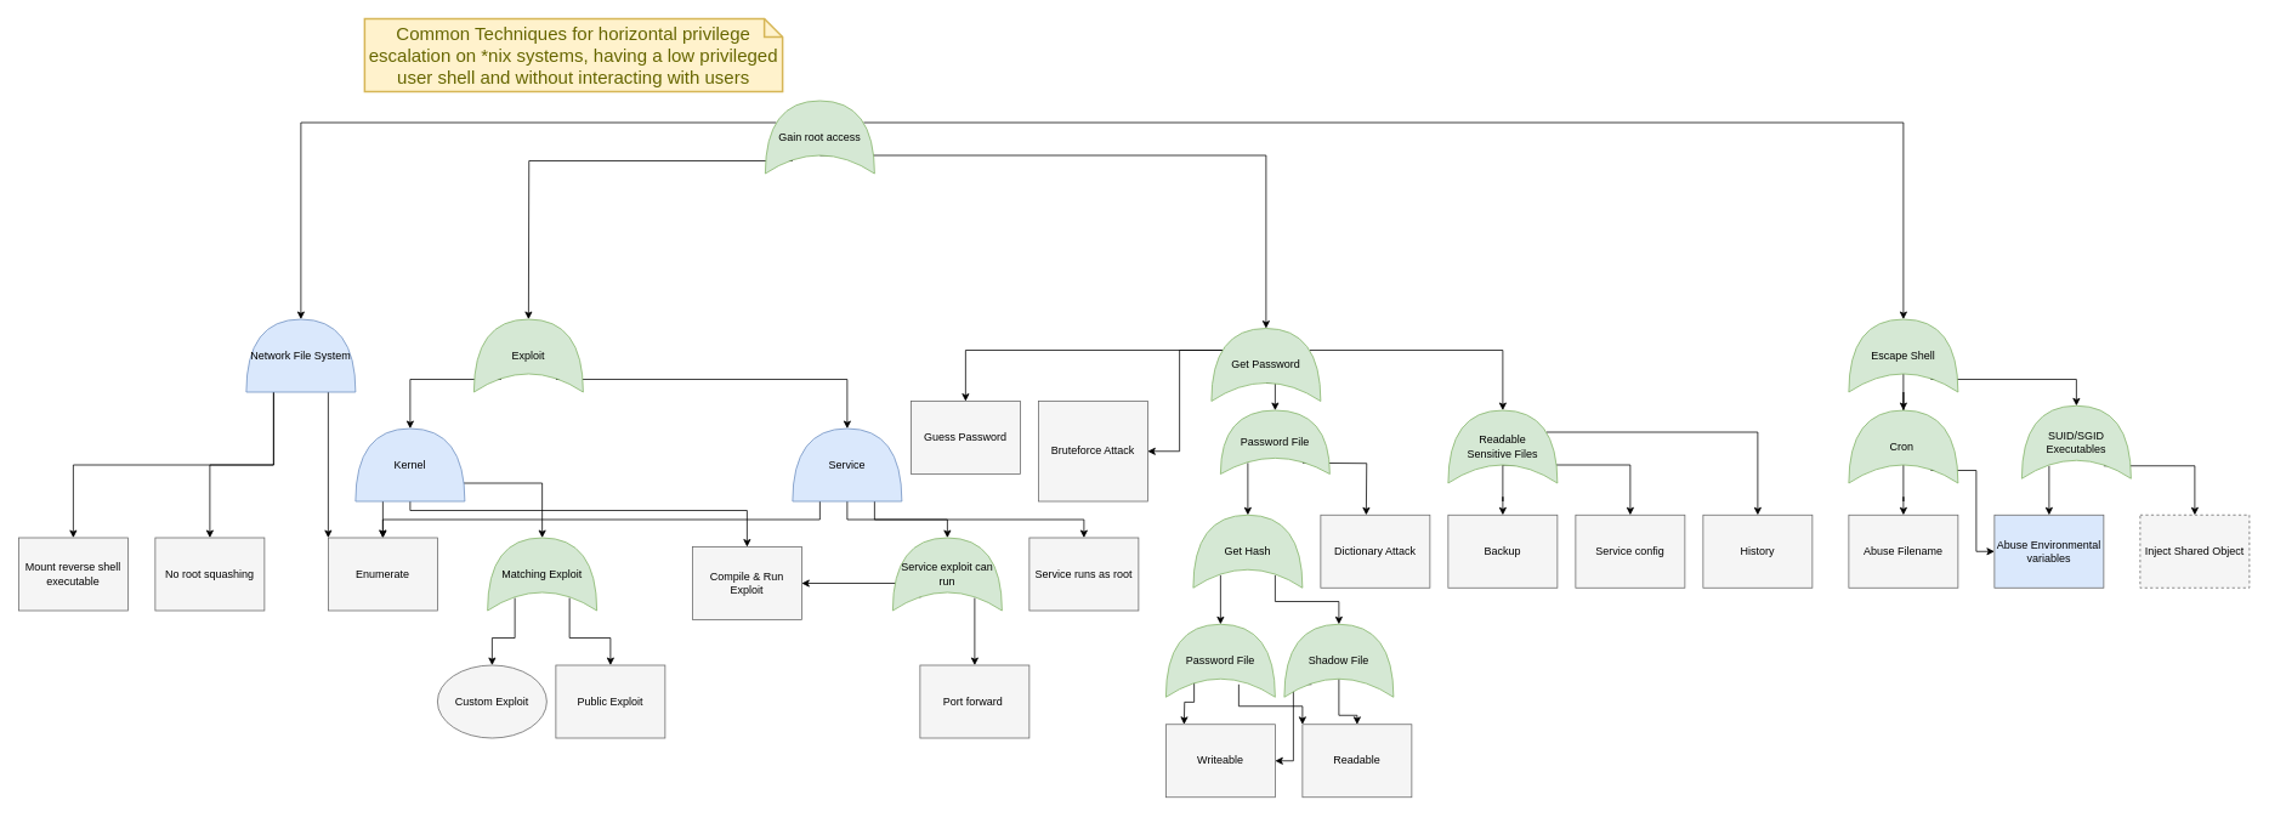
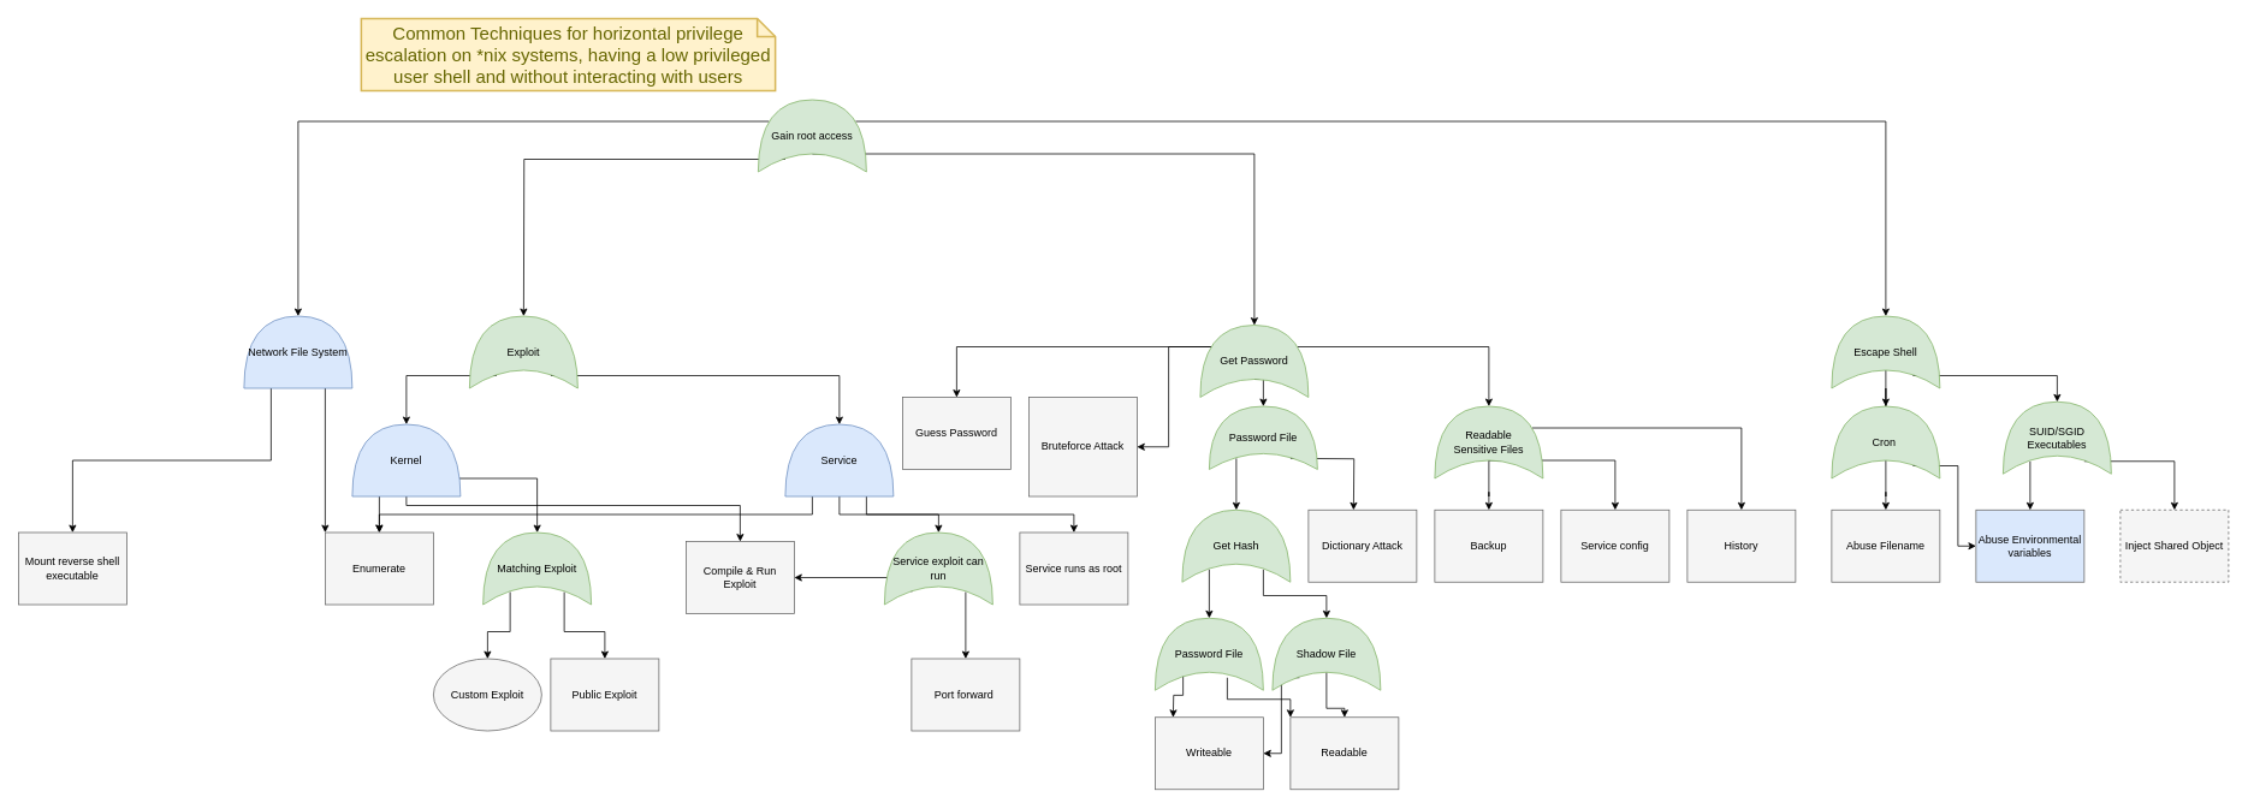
  <mxCell id="0" />
  <mxCell id="1" parent="0" />
  <mxCell id="2" style="edgeStyle=orthogonalEdgeStyle;rounded=0;orthogonalLoop=1;jettySize=auto;html=1;exitX=0.175;exitY=0.25;exitDx=0;exitDy=0;exitPerimeter=0;entryX=0.5;entryY=0;entryDx=0;entryDy=0;" parent="1" source="6" edge="1"><mxGeometry relative="1" as="geometry"><mxPoint x="580" y="350" as="targetPoint" /></mxGeometry></mxCell>
  <mxCell id="3" style="edgeStyle=orthogonalEdgeStyle;rounded=0;orthogonalLoop=1;jettySize=auto;html=1;exitX=0.25;exitY=0.5;exitDx=0;exitDy=0;exitPerimeter=0;entryX=1;entryY=0.5;entryDx=0;entryDy=0;entryPerimeter=0;" parent="1" source="6" target="50" edge="1"><mxGeometry relative="1" as="geometry" /></mxCell>
  <mxCell id="4" style="edgeStyle=orthogonalEdgeStyle;rounded=0;orthogonalLoop=1;jettySize=auto;html=1;exitX=0.7;exitY=0.9;exitDx=0;exitDy=0;exitPerimeter=0;entryX=1;entryY=0.5;entryDx=0;entryDy=0;entryPerimeter=0;" parent="1" source="6" target="60" edge="1"><mxGeometry relative="1" as="geometry" /></mxCell>
  <mxCell id="5" style="edgeStyle=orthogonalEdgeStyle;rounded=0;orthogonalLoop=1;jettySize=auto;html=1;exitX=0.7;exitY=0.1;exitDx=0;exitDy=0;exitPerimeter=0;entryX=1;entryY=0.5;entryDx=0;entryDy=0;entryPerimeter=0;" parent="1" source="6" target="73" edge="1"><mxGeometry relative="1" as="geometry" /></mxCell>
  <mxCell id="6" value="Gain root access" style="shape=xor;whiteSpace=wrap;html=1;fillColor=#d5e8d4;strokeColor=#82b366;direction=north;" parent="1" vertex="1"><mxGeometry x="840" y="110" width="120" height="80" as="geometry" /></mxCell>
  <mxCell id="7" value="Enumerate" style="rounded=0;whiteSpace=wrap;html=1;fillColor=#f5f5f5;strokeColor=#666666;" parent="1" vertex="1"><mxGeometry y="590" width="120" height="80" as="geometry" x="360" /></mxCell>
  <mxCell id="8" value="Compile &amp;amp; Run Exploit" style="rounded=0;whiteSpace=wrap;html=1;fillColor=#f5f5f5;strokeColor=#666666;" parent="1" vertex="1"><mxGeometry x="760" y="600" width="120" height="80" as="geometry" /></mxCell>
  <mxCell id="9" style="edgeStyle=orthogonalEdgeStyle;rounded=0;orthogonalLoop=1;jettySize=auto;html=1;exitX=0.175;exitY=0.75;exitDx=0;exitDy=0;exitPerimeter=0;entryX=0.5;entryY=0;entryDx=0;entryDy=0;" parent="1" source="29" target="10" edge="1"><mxGeometry relative="1" as="geometry" /></mxCell>
  <mxCell id="10" value="Public Exploit" style="rounded=0;whiteSpace=wrap;html=1;fillColor=#f5f5f5;strokeColor=#666666;" parent="1" vertex="1"><mxGeometry x="610" y="730" width="120" height="80" as="geometry" /></mxCell>
  <mxCell id="11" value="Custom Exploit" style="ellipse;whiteSpace=wrap;html=1;fillColor=#f5f5f5;strokeColor=#666666;" parent="1" vertex="1"><mxGeometry x="480" y="730" width="120" height="80" as="geometry" /></mxCell>
  <mxCell id="12" style="edgeStyle=orthogonalEdgeStyle;rounded=0;orthogonalLoop=1;jettySize=auto;html=1;exitX=0;exitY=0.25;exitDx=0;exitDy=0;exitPerimeter=0;entryX=0.5;entryY=0;entryDx=0;entryDy=0;" parent="1" source="15" target="7" edge="1"><mxGeometry relative="1" as="geometry" /></mxCell>
  <mxCell id="13" style="edgeStyle=orthogonalEdgeStyle;rounded=0;orthogonalLoop=1;jettySize=auto;html=1;exitX=0;exitY=0.5;exitDx=0;exitDy=0;exitPerimeter=0;entryX=1;entryY=0.5;entryDx=0;entryDy=0;entryPerimeter=0;" parent="1" source="15" target="25" edge="1"><mxGeometry relative="1" as="geometry" /></mxCell>
  <mxCell id="14" style="edgeStyle=orthogonalEdgeStyle;rounded=0;orthogonalLoop=1;jettySize=auto;html=1;exitX=0;exitY=0.75;exitDx=0;exitDy=0;exitPerimeter=0;entryX=0.5;entryY=0;entryDx=0;entryDy=0;" parent="1" source="15" target="27" edge="1"><mxGeometry relative="1" as="geometry" /></mxCell>
  <mxCell id="15" value="Service" style="shape=or;whiteSpace=wrap;html=1;direction=north;fillColor=#dae8fc;strokeColor=#6c8ebf;" parent="1" vertex="1"><mxGeometry x="870" y="470" width="120" height="80" as="geometry" /></mxCell>
  <mxCell id="16" style="edgeStyle=orthogonalEdgeStyle;rounded=0;orthogonalLoop=1;jettySize=auto;html=1;exitX=0.175;exitY=0.25;exitDx=0;exitDy=0;exitPerimeter=0;" parent="1" source="18" target="22" edge="1"><mxGeometry relative="1" as="geometry" /></mxCell>
  <mxCell id="17" style="edgeStyle=orthogonalEdgeStyle;rounded=0;orthogonalLoop=1;jettySize=auto;html=1;exitX=0.175;exitY=0.75;exitDx=0;exitDy=0;exitPerimeter=0;entryX=1;entryY=0.5;entryDx=0;entryDy=0;entryPerimeter=0;" parent="1" source="18" target="15" edge="1"><mxGeometry relative="1" as="geometry" /></mxCell>
  <mxCell id="18" value="Exploit" style="shape=xor;whiteSpace=wrap;html=1;fillColor=#d5e8d4;strokeColor=#82b366;direction=north;" parent="1" vertex="1"><mxGeometry x="520" y="350" width="120" height="80" as="geometry" /></mxCell>
  <mxCell id="19" style="edgeStyle=orthogonalEdgeStyle;rounded=0;orthogonalLoop=1;jettySize=auto;html=1;exitX=0;exitY=0.25;exitDx=0;exitDy=0;exitPerimeter=0;" parent="1" source="22" target="7" edge="1"><mxGeometry relative="1" as="geometry" /></mxCell>
  <mxCell id="20" style="edgeStyle=orthogonalEdgeStyle;rounded=0;orthogonalLoop=1;jettySize=auto;html=1;exitX=0;exitY=0.5;exitDx=0;exitDy=0;exitPerimeter=0;entryX=0.5;entryY=0;entryDx=0;entryDy=0;" parent="1" source="22" target="8" edge="1"><mxGeometry relative="1" as="geometry"><Array as="points"><mxPoint x="450" y="560" /><mxPoint x="820" y="560" /></Array></mxGeometry></mxCell>
  <mxCell id="21" style="edgeStyle=orthogonalEdgeStyle;rounded=0;orthogonalLoop=1;jettySize=auto;html=1;exitX=0;exitY=0.75;exitDx=0;exitDy=0;exitPerimeter=0;entryX=1;entryY=0.5;entryDx=0;entryDy=0;entryPerimeter=0;" parent="1" source="22" target="29" edge="1"><mxGeometry relative="1" as="geometry"><Array as="points"><mxPoint x="480" y="530" /><mxPoint x="595" y="530" /></Array></mxGeometry></mxCell>
  <mxCell id="22" value="Kernel" style="shape=or;whiteSpace=wrap;html=1;direction=north;fillColor=#dae8fc;strokeColor=#6c8ebf;" parent="1" vertex="1"><mxGeometry x="390" y="470" width="120" height="80" as="geometry" /></mxCell>
  <mxCell id="23" style="edgeStyle=orthogonalEdgeStyle;rounded=0;orthogonalLoop=1;jettySize=auto;html=1;exitX=0.175;exitY=0.75;exitDx=0;exitDy=0;exitPerimeter=0;entryX=0.5;entryY=0;entryDx=0;entryDy=0;" parent="1" source="25" target="26" edge="1"><mxGeometry relative="1" as="geometry"><mxPoint x="660" y="710" as="targetPoint" /></mxGeometry></mxCell>
  <mxCell id="24" style="edgeStyle=orthogonalEdgeStyle;rounded=0;orthogonalLoop=1;jettySize=auto;html=1;exitX=0.175;exitY=0.25;exitDx=0;exitDy=0;exitPerimeter=0;entryX=1;entryY=0.5;entryDx=0;entryDy=0;" parent="1" source="25" target="8" edge="1"><mxGeometry relative="1" as="geometry"><mxPoint x="950" y="730" as="targetPoint" /><Array as="points"><mxPoint x="1010" y="640" /></Array></mxGeometry></mxCell>
  <mxCell id="25" value="Service exploit can run" style="shape=xor;whiteSpace=wrap;html=1;fillColor=#d5e8d4;strokeColor=#82b366;direction=north;" parent="1" vertex="1"><mxGeometry x="980" y="590" width="120" height="80" as="geometry" /></mxCell>
  <mxCell id="26" value="Port forward&amp;nbsp;" style="rounded=0;whiteSpace=wrap;html=1;fillColor=#f5f5f5;strokeColor=#666666;" parent="1" vertex="1"><mxGeometry x="1010" y="730" width="120" height="80" as="geometry" /></mxCell>
  <mxCell id="27" value="Service runs as root" style="rounded=0;whiteSpace=wrap;html=1;fillColor=#f5f5f5;strokeColor=#666666;" parent="1" vertex="1"><mxGeometry x="1130" y="590" width="120" height="80" as="geometry" /></mxCell>
  <mxCell id="28" style="edgeStyle=orthogonalEdgeStyle;rounded=0;orthogonalLoop=1;jettySize=auto;html=1;exitX=0.175;exitY=0.25;exitDx=0;exitDy=0;exitPerimeter=0;entryX=0.5;entryY=0;entryDx=0;entryDy=0;" parent="1" source="29" target="11" edge="1"><mxGeometry relative="1" as="geometry" /></mxCell>
  <mxCell id="29" value="Matching Exploit" style="shape=xor;whiteSpace=wrap;html=1;fillColor=#d5e8d4;strokeColor=#82b366;direction=north;" parent="1" vertex="1"><mxGeometry x="535" y="590" width="120" height="80" as="geometry" /></mxCell>
  <mxCell id="30" value="&lt;font style=&quot;font-size: 20px&quot;&gt;Common Techniques for horizontal privilege escalation on *nix systems, having a low privileged user shell and without interacting with users&lt;/font&gt;" style="shape=note;strokeWidth=2;fontSize=14;size=20;whiteSpace=wrap;html=1;fillColor=#fff2cc;strokeColor=#d6b656;fontColor=#666600;" parent="1" vertex="1"><mxGeometry x="400" y="20" width="459" height="80" as="geometry" /></mxCell>
  <mxCell id="31" style="edgeStyle=orthogonalEdgeStyle;rounded=0;orthogonalLoop=1;jettySize=auto;html=1;exitX=0.175;exitY=0.25;exitDx=0;exitDy=0;exitPerimeter=0;entryX=0.25;entryY=0;entryDx=0;entryDy=0;" parent="1" edge="1"><mxGeometry relative="1" as="geometry"><mxPoint x="1370" y="507.75" as="sourcePoint" /><mxPoint x="1370" y="565" as="targetPoint" /></mxGeometry></mxCell>
  <mxCell id="32" style="edgeStyle=orthogonalEdgeStyle;rounded=0;orthogonalLoop=1;jettySize=auto;html=1;exitX=0.175;exitY=0.75;exitDx=0;exitDy=0;exitPerimeter=0;entryX=0;entryY=0;entryDx=0;entryDy=0;" parent="1" edge="1"><mxGeometry relative="1" as="geometry"><mxPoint x="1430" y="507.75" as="sourcePoint" /><mxPoint x="1500" y="565" as="targetPoint" /></mxGeometry></mxCell>
  <mxCell id="33" value="Password File" style="shape=xor;whiteSpace=wrap;html=1;fillColor=#d5e8d4;strokeColor=#82b366;direction=north;" parent="1" vertex="1"><mxGeometry x="1340" y="450" width="120" height="70" as="geometry" /></mxCell>
  <mxCell id="34" style="edgeStyle=orthogonalEdgeStyle;rounded=0;orthogonalLoop=1;jettySize=auto;html=1;exitX=0.175;exitY=0.75;exitDx=0;exitDy=0;exitPerimeter=0;entryX=1;entryY=0.5;entryDx=0;entryDy=0;entryPerimeter=0;" parent="1" target="40" edge="1"><mxGeometry relative="1" as="geometry"><mxPoint x="1400" y="631" as="sourcePoint" /><Array as="points"><mxPoint x="1400" y="660" /><mxPoint x="1470" y="660" /></Array></mxGeometry></mxCell>
  <mxCell id="35" style="edgeStyle=orthogonalEdgeStyle;rounded=0;orthogonalLoop=1;jettySize=auto;html=1;exitX=0.175;exitY=0.25;exitDx=0;exitDy=0;exitPerimeter=0;entryX=1;entryY=0.5;entryDx=0;entryDy=0;entryPerimeter=0;" parent="1" source="36" target="43" edge="1"><mxGeometry relative="1" as="geometry" /></mxCell>
  <mxCell id="36" value="Get Hash" style="shape=xor;whiteSpace=wrap;html=1;fillColor=#d5e8d4;strokeColor=#82b366;direction=north;" parent="1" vertex="1"><mxGeometry x="1310" y="565" width="120" height="80" as="geometry" /></mxCell>
  <mxCell id="37" value="Dictionary Attack" style="rounded=0;whiteSpace=wrap;html=1;fillColor=#f5f5f5;strokeColor=#666666;" parent="1" vertex="1"><mxGeometry x="1450" y="565" width="120" height="80" as="geometry" /></mxCell>
  <mxCell id="38" style="edgeStyle=orthogonalEdgeStyle;rounded=0;orthogonalLoop=1;jettySize=auto;html=1;exitX=0.25;exitY=0.5;exitDx=0;exitDy=0;exitPerimeter=0;entryX=0.5;entryY=0;entryDx=0;entryDy=0;" parent="1" source="40" target="44" edge="1"><mxGeometry relative="1" as="geometry" /></mxCell>
  <mxCell id="39" style="edgeStyle=orthogonalEdgeStyle;rounded=0;orthogonalLoop=1;jettySize=auto;html=1;exitX=0.175;exitY=0.25;exitDx=0;exitDy=0;exitPerimeter=0;entryX=1;entryY=0.5;entryDx=0;entryDy=0;" parent="1" source="40" edge="1"><mxGeometry relative="1" as="geometry"><mxPoint x="1400" y="835" as="targetPoint" /><Array as="points"><mxPoint x="1420" y="751" /><mxPoint x="1420" y="835" /></Array></mxGeometry></mxCell>
  <mxCell id="40" value="Shadow File" style="shape=xor;whiteSpace=wrap;html=1;fillColor=#d5e8d4;strokeColor=#82b366;direction=north;" parent="1" vertex="1"><mxGeometry x="1410" y="685" width="120" height="80" as="geometry" /></mxCell>
  <mxCell id="41" style="edgeStyle=orthogonalEdgeStyle;rounded=0;orthogonalLoop=1;jettySize=auto;html=1;exitX=0.25;exitY=0.5;exitDx=0;exitDy=0;exitPerimeter=0;entryX=0.5;entryY=0;entryDx=0;entryDy=0;" parent="1" edge="1"><mxGeometry relative="1" as="geometry"><mxPoint x="1290" y="745" as="sourcePoint" /><mxPoint x="1300" y="795" as="targetPoint" /></mxGeometry></mxCell>
  <mxCell id="42" style="edgeStyle=orthogonalEdgeStyle;rounded=0;orthogonalLoop=1;jettySize=auto;html=1;exitX=0.175;exitY=0.75;exitDx=0;exitDy=0;exitPerimeter=0;entryX=0;entryY=0;entryDx=0;entryDy=0;" parent="1" target="44" edge="1"><mxGeometry relative="1" as="geometry"><mxPoint x="1360" y="751" as="sourcePoint" /><Array as="points"><mxPoint x="1360" y="775" /><mxPoint x="1430" y="775" /></Array></mxGeometry></mxCell>
  <mxCell id="43" value="Password File" style="shape=xor;whiteSpace=wrap;html=1;fillColor=#d5e8d4;strokeColor=#82b366;direction=north;" parent="1" vertex="1"><mxGeometry x="1280" y="685" width="120" height="80" as="geometry" /></mxCell>
  <mxCell id="44" value="Readable" style="rounded=0;whiteSpace=wrap;html=1;fillColor=#f5f5f5;strokeColor=#666666;" parent="1" vertex="1"><mxGeometry x="1430" y="795" width="120" height="80" as="geometry" /></mxCell>
  <mxCell id="45" value="Writeable" style="rounded=0;whiteSpace=wrap;html=1;fillColor=#f5f5f5;strokeColor=#666666;" parent="1" vertex="1"><mxGeometry x="1280" y="795" width="120" height="80" as="geometry" /></mxCell>
  <mxCell id="46" style="edgeStyle=orthogonalEdgeStyle;rounded=0;orthogonalLoop=1;jettySize=auto;html=1;exitX=0.25;exitY=0.5;exitDx=0;exitDy=0;exitPerimeter=0;entryX=1;entryY=0.5;entryDx=0;entryDy=0;entryPerimeter=0;" parent="1" source="50" target="33" edge="1"><mxGeometry relative="1" as="geometry" /></mxCell>
  <mxCell id="47" style="edgeStyle=orthogonalEdgeStyle;rounded=0;orthogonalLoop=1;jettySize=auto;html=1;exitX=0.7;exitY=0.9;exitDx=0;exitDy=0;exitPerimeter=0;entryX=1;entryY=0.5;entryDx=0;entryDy=0;entryPerimeter=0;" parent="1" source="50" target="54" edge="1"><mxGeometry relative="1" as="geometry" /></mxCell>
  <mxCell id="48" style="edgeStyle=orthogonalEdgeStyle;rounded=0;orthogonalLoop=1;jettySize=auto;html=1;exitX=0.7;exitY=0.1;exitDx=0;exitDy=0;exitPerimeter=0;" parent="1" source="50" target="77" edge="1"><mxGeometry relative="1" as="geometry"><mxPoint x="1200" y="480" as="targetPoint" /></mxGeometry></mxCell>
  <mxCell id="49" style="edgeStyle=orthogonalEdgeStyle;rounded=0;orthogonalLoop=1;jettySize=auto;html=1;exitX=0.7;exitY=0.1;exitDx=0;exitDy=0;exitPerimeter=0;entryX=0.5;entryY=0;entryDx=0;entryDy=0;" parent="1" source="50" target="76" edge="1"><mxGeometry relative="1" as="geometry" /></mxCell>
  <mxCell id="50" value="Get Password" style="shape=xor;whiteSpace=wrap;html=1;fillColor=#d5e8d4;strokeColor=#82b366;direction=north;" parent="1" vertex="1"><mxGeometry x="1330" y="360" width="120" height="80" as="geometry" /></mxCell>
  <mxCell id="51" style="edgeStyle=orthogonalEdgeStyle;rounded=0;orthogonalLoop=1;jettySize=auto;html=1;exitX=0.25;exitY=0.5;exitDx=0;exitDy=0;exitPerimeter=0;entryX=0.5;entryY=0;entryDx=0;entryDy=0;" parent="1" source="54" target="56" edge="1"><mxGeometry relative="1" as="geometry" /></mxCell>
  <mxCell id="52" style="edgeStyle=orthogonalEdgeStyle;rounded=0;orthogonalLoop=1;jettySize=auto;html=1;exitX=0.7;exitY=0.9;exitDx=0;exitDy=0;exitPerimeter=0;entryX=0.5;entryY=0;entryDx=0;entryDy=0;" parent="1" source="54" target="55" edge="1"><mxGeometry relative="1" as="geometry" /></mxCell>
  <mxCell id="53" style="edgeStyle=orthogonalEdgeStyle;rounded=0;orthogonalLoop=1;jettySize=auto;html=1;exitX=0.25;exitY=0.5;exitDx=0;exitDy=0;exitPerimeter=0;entryX=0.5;entryY=0;entryDx=0;entryDy=0;" parent="1" source="54" target="57" edge="1"><mxGeometry relative="1" as="geometry" /></mxCell>
  <mxCell id="54" value="Readable&lt;br&gt;Sensitive Files" style="shape=xor;whiteSpace=wrap;html=1;fillColor=#d5e8d4;strokeColor=#82b366;direction=north;" parent="1" vertex="1"><mxGeometry x="1590" y="450" width="120" height="80" as="geometry" /></mxCell>
  <mxCell id="55" value="History" style="rounded=0;whiteSpace=wrap;html=1;fillColor=#f5f5f5;strokeColor=#666666;" parent="1" vertex="1"><mxGeometry x="1870" y="565" width="120" height="80" as="geometry" /></mxCell>
  <mxCell id="56" value="Service config" style="rounded=0;whiteSpace=wrap;html=1;fillColor=#f5f5f5;strokeColor=#666666;" parent="1" vertex="1"><mxGeometry x="1730" y="565" width="120" height="80" as="geometry" /></mxCell>
  <mxCell id="57" value="Backup" style="rounded=0;whiteSpace=wrap;html=1;fillColor=#f5f5f5;strokeColor=#666666;" parent="1" vertex="1"><mxGeometry x="1590" y="565" width="120" height="80" as="geometry" /></mxCell>
  <mxCell id="58" style="edgeStyle=orthogonalEdgeStyle;rounded=0;orthogonalLoop=1;jettySize=auto;html=1;exitX=0.25;exitY=0.5;exitDx=0;exitDy=0;exitPerimeter=0;entryX=1;entryY=0.5;entryDx=0;entryDy=0;entryPerimeter=0;" parent="1" source="60" target="63" edge="1"><mxGeometry relative="1" as="geometry" /></mxCell>
  <mxCell id="59" style="edgeStyle=orthogonalEdgeStyle;rounded=0;orthogonalLoop=1;jettySize=auto;html=1;exitX=0.175;exitY=0.75;exitDx=0;exitDy=0;exitPerimeter=0;" parent="1" source="60" target="68" edge="1"><mxGeometry relative="1" as="geometry" /></mxCell>
  <mxCell id="60" value="Escape Shell" style="shape=xor;whiteSpace=wrap;html=1;fillColor=#d5e8d4;strokeColor=#82b366;direction=north;" parent="1" vertex="1"><mxGeometry x="2030" y="350" width="120" height="80" as="geometry" /></mxCell>
  <mxCell id="61" style="edgeStyle=orthogonalEdgeStyle;rounded=0;orthogonalLoop=1;jettySize=auto;html=1;exitX=0.175;exitY=0.75;exitDx=0;exitDy=0;exitPerimeter=0;entryX=0;entryY=0.5;entryDx=0;entryDy=0;" parent="1" source="63" target="65" edge="1"><mxGeometry relative="1" as="geometry" /></mxCell>
  <mxCell id="62" style="edgeStyle=orthogonalEdgeStyle;rounded=0;orthogonalLoop=1;jettySize=auto;html=1;exitX=0.25;exitY=0.5;exitDx=0;exitDy=0;exitPerimeter=0;entryX=0.5;entryY=0;entryDx=0;entryDy=0;" parent="1" source="63" target="64" edge="1"><mxGeometry relative="1" as="geometry" /></mxCell>
  <mxCell id="63" value="Cron&amp;nbsp;" style="shape=xor;whiteSpace=wrap;html=1;fillColor=#d5e8d4;strokeColor=#82b366;direction=north;" parent="1" vertex="1"><mxGeometry x="2030" y="450" width="120" height="80" as="geometry" /></mxCell>
  <mxCell id="64" value="Abuse Filename" style="rounded=0;whiteSpace=wrap;html=1;fillColor=#f5f5f5;strokeColor=#666666;" parent="1" vertex="1"><mxGeometry x="2030" y="565" width="120" height="80" as="geometry" /></mxCell>
  <mxCell id="65" value="Abuse Environmental variables" style="rounded=0;whiteSpace=wrap;html=1;fillColor=#dae8fc;strokeColor=#666666;" parent="1" vertex="1"><mxGeometry x="2190" y="565" width="120" height="80" as="geometry" /></mxCell>
  <mxCell id="66" style="edgeStyle=orthogonalEdgeStyle;rounded=0;orthogonalLoop=1;jettySize=auto;html=1;exitX=0.175;exitY=0.25;exitDx=0;exitDy=0;exitPerimeter=0;entryX=0.5;entryY=0;entryDx=0;entryDy=0;" parent="1" source="68" target="65" edge="1"><mxGeometry relative="1" as="geometry" /></mxCell>
  <mxCell id="67" style="edgeStyle=orthogonalEdgeStyle;rounded=0;orthogonalLoop=1;jettySize=auto;html=1;exitX=0.175;exitY=0.75;exitDx=0;exitDy=0;exitPerimeter=0;entryX=0.5;entryY=0;entryDx=0;entryDy=0;" parent="1" source="68" target="69" edge="1"><mxGeometry relative="1" as="geometry" /></mxCell>
  <mxCell id="68" value="SUID/SGID Executables" style="shape=xor;whiteSpace=wrap;html=1;fillColor=#d5e8d4;strokeColor=#82b366;direction=north;" parent="1" vertex="1"><mxGeometry x="2220" y="445" width="120" height="80" as="geometry" /></mxCell>
  <mxCell id="69" value="Inject Shared Object" style="rounded=0;whiteSpace=wrap;html=1;fillColor=#f5f5f5;strokeColor=#666666;dashed=1;" parent="1" vertex="1"><mxGeometry x="2350" y="565" width="120" height="80" as="geometry" /></mxCell>
  <mxCell id="70" style="edgeStyle=orthogonalEdgeStyle;rounded=0;orthogonalLoop=1;jettySize=auto;html=1;exitX=0;exitY=0.75;exitDx=0;exitDy=0;exitPerimeter=0;entryX=0;entryY=0;entryDx=0;entryDy=0;" parent="1" source="73" target="7" edge="1"><mxGeometry relative="1" as="geometry" /></mxCell>
- <mxCell id="71" style="edgeStyle=orthogonalEdgeStyle;rounded=0;orthogonalLoop=1;jettySize=auto;html=1;exitX=0;exitY=0.25;exitDx=0;exitDy=0;exitPerimeter=0;entryX=0.5;entryY=0;entryDx=0;entryDy=0;" parent="1" source="73" target="74" edge="1"><mxGeometry relative="1" as="geometry" /></mxCell>
  <mxCell id="72" style="edgeStyle=orthogonalEdgeStyle;rounded=0;orthogonalLoop=1;jettySize=auto;html=1;exitX=0;exitY=0.25;exitDx=0;exitDy=0;exitPerimeter=0;" parent="1" source="73" target="75" edge="1"><mxGeometry relative="1" as="geometry"><mxPoint x="80" y="520" as="targetPoint" /></mxGeometry></mxCell>
  <mxCell id="73" value="Network File System" style="shape=or;whiteSpace=wrap;html=1;direction=north;fillColor=#dae8fc;strokeColor=#6c8ebf;" parent="1" vertex="1"><mxGeometry x="270" y="350" width="120" height="80" as="geometry" /></mxCell>
- <mxCell id="74" value="No root squashing" style="rounded=0;whiteSpace=wrap;html=1;fillColor=#f5f5f5;strokeColor=#666666;" parent="1" vertex="1"><mxGeometry x="170" y="590" width="120" height="80" as="geometry" /></mxCell>
  <mxCell id="75" value="Mount reverse shell executable" style="rounded=0;whiteSpace=wrap;html=1;fillColor=#f5f5f5;strokeColor=#666666;" parent="1" vertex="1"><mxGeometry x="20" y="590" width="120" height="80" as="geometry" /></mxCell>
  <mxCell id="76" value="Guess Password" style="rounded=0;whiteSpace=wrap;html=1;fillColor=#f5f5f5;strokeColor=#666666;" parent="1" vertex="1"><mxGeometry x="1000" y="440" width="120" height="80" as="geometry" /></mxCell>
  <mxCell id="77" value="Bruteforce Attack" style="rounded=0;whiteSpace=wrap;html=1;fillColor=#f5f5f5;strokeColor=#666666;" parent="1" vertex="1"><mxGeometry x="1140" y="440" width="120" height="110" as="geometry" /></mxCell>
